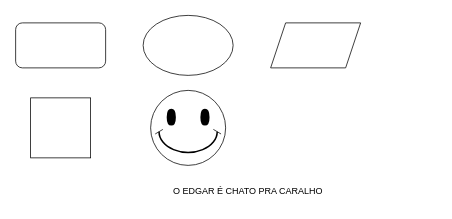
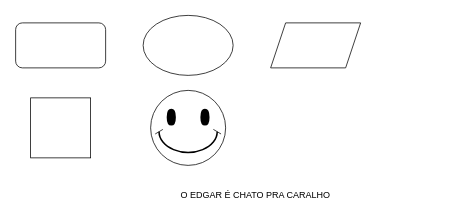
  <mxCell id="0" />
  <mxCell id="1" parent="0" />
  <mxCell id="2" value="" style="rounded=1;whiteSpace=wrap;html=1;" parent="1" vertex="1"><mxGeometry x="20" y="30" width="120" height="60" as="geometry" /></mxCell>
  <mxCell id="3" value="" style="ellipse;whiteSpace=wrap;html=1;" parent="1" vertex="1"><mxGeometry x="190" y="20" width="120" height="80" as="geometry" /></mxCell>
  <mxCell id="4" value="" style="shape=parallelogram;perimeter=parallelogramPerimeter;whiteSpace=wrap;html=1;fixedSize=1;" parent="1" vertex="1"><mxGeometry x="360" y="30" width="120" height="60" as="geometry" /></mxCell>
  <mxCell id="5" value="" style="whiteSpace=wrap;html=1;aspect=fixed;" parent="1" vertex="1"><mxGeometry x="40" y="130" width="80" height="80" as="geometry" /></mxCell>
  <mxCell id="6" value="" style="verticalLabelPosition=bottom;verticalAlign=top;html=1;shape=mxgraph.basic.smiley" vertex="1" parent="1"><mxGeometry x="200" y="120" width="100" height="100" as="geometry" /></mxCell>
- <mxCell id="7" value="O EDGAR É CHATO PRA CARALHO" style="text;html=1;strokeColor=none;fillColor=none;align=center;verticalAlign=middle;whiteSpace=wrap;rounded=0;" vertex="1" parent="1"><mxGeometry x="90" y="245" width="480" height="20" as="geometry" /></mxCell>
+ <mxCell id="7" value="O EDGAR É CHATO PRA CARALHO" style="text;html=1;strokeColor=none;fillColor=none;align=center;verticalAlign=middle;whiteSpace=wrap;rounded=0;" vertex="1" parent="1"><mxGeometry x="100" y="250" width="480" height="20" as="geometry" /></mxCell>
